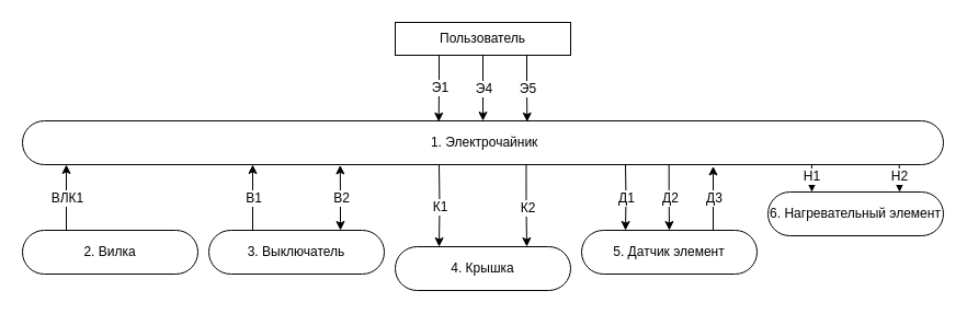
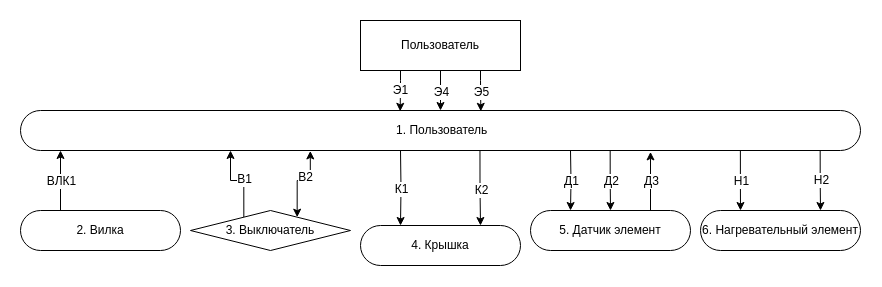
  <mxCell id="0" />
  <mxCell id="1" parent="0" />
  <mxCell id="2" style="edgeStyle=orthogonalEdgeStyle;rounded=0;orthogonalLoop=1;jettySize=auto;html=1;exitX=0.25;exitY=0;exitDx=0;exitDy=0;" edge="1" parent="1" source="4"><mxGeometry relative="1" as="geometry"><mxPoint x="60" y="150" as="targetPoint" /><Array as="points"><mxPoint x="60" y="180" /><mxPoint x="60" y="180" /></Array></mxGeometry></mxCell>
  <mxCell id="3" value="ВЛК1" style="text;html=1;resizable=0;points=[];align=center;verticalAlign=middle;labelBackgroundColor=#ffffff;" vertex="1" connectable="0" parent="2"><mxGeometry y="-6" relative="1" as="geometry"><mxPoint x="-6" as="offset" /></mxGeometry></mxCell>
  <mxCell id="4" value="2. Вилка" style="rounded=1;whiteSpace=wrap;html=1;arcSize=50;" vertex="1" parent="1"><mxGeometry x="20" y="210" width="160" height="40" as="geometry" /></mxCell>
  <mxCell id="5" style="edgeStyle=orthogonalEdgeStyle;rounded=0;orthogonalLoop=1;jettySize=auto;html=1;exitX=0.25;exitY=0;exitDx=0;exitDy=0;entryX=0.25;entryY=1;entryDx=0;entryDy=0;" edge="1" parent="1" source="9" target="27"><mxGeometry relative="1" as="geometry" /></mxCell>
  <mxCell id="6" value="В1" style="text;html=1;resizable=0;points=[];align=center;verticalAlign=middle;labelBackgroundColor=#ffffff;" vertex="1" connectable="0" parent="5"><mxGeometry x="-0.194" relative="1" as="geometry"><mxPoint y="-6" as="offset" /></mxGeometry></mxCell>
  <mxCell id="7" style="edgeStyle=orthogonalEdgeStyle;rounded=0;orthogonalLoop=1;jettySize=auto;html=1;exitX=0.75;exitY=0;exitDx=0;exitDy=0;entryX=0.345;entryY=1.011;entryDx=0;entryDy=0;entryPerimeter=0;startArrow=classic;startFill=1;" edge="1" parent="1" source="9" target="27"><mxGeometry relative="1" as="geometry"><Array as="points"><mxPoint x="310" y="180" /></Array></mxGeometry></mxCell>
  <mxCell id="8" value="&lt;div&gt;В2&lt;/div&gt;" style="text;html=1;resizable=0;points=[];align=center;verticalAlign=middle;labelBackgroundColor=#ffffff;" vertex="1" connectable="0" parent="7"><mxGeometry x="0.009" y="4" relative="1" as="geometry"><mxPoint x="4" as="offset" /></mxGeometry></mxCell>
- <mxCell id="9" value="3. Выключатель" style="rounded=1;whiteSpace=wrap;html=1;arcSize=50;" vertex="1" parent="1"><mxGeometry x="190" y="210" width="160" height="40" as="geometry" /></mxCell>
+ <mxCell id="9" value="3. Выключатель" style="rhombus;whiteSpace=wrap;html=1;arcSize=50;" vertex="1" parent="1"><mxGeometry x="190" y="210" width="160" height="40" as="geometry" /></mxCell>
  <mxCell id="10" value="4. Крышка" style="rounded=1;whiteSpace=wrap;html=1;arcSize=50;" vertex="1" parent="1"><mxGeometry x="360" y="225" width="160" height="40" as="geometry" /></mxCell>
  <mxCell id="11" style="edgeStyle=orthogonalEdgeStyle;rounded=0;orthogonalLoop=1;jettySize=auto;html=1;exitX=0.75;exitY=0;exitDx=0;exitDy=0;entryX=0.75;entryY=1.035;entryDx=0;entryDy=0;entryPerimeter=0;" edge="1" parent="1" source="13" target="27"><mxGeometry relative="1" as="geometry" /></mxCell>
  <mxCell id="12" value="&lt;div&gt;Д3&lt;/div&gt;" style="text;html=1;resizable=0;points=[];align=center;verticalAlign=middle;labelBackgroundColor=#ffffff;" vertex="1" connectable="0" parent="11"><mxGeometry x="-0.118" y="1" relative="1" as="geometry"><mxPoint x="1" y="-4" as="offset" /></mxGeometry></mxCell>
  <mxCell id="13" value="5. Датчик элемент" style="rounded=1;whiteSpace=wrap;html=1;arcSize=50;" vertex="1" parent="1"><mxGeometry x="530" y="210" width="160" height="40" as="geometry" /></mxCell>
- <mxCell id="14" value="6. Нагревательный элемент" style="rounded=1;whiteSpace=wrap;html=1;arcSize=50;" vertex="1" parent="1"><mxGeometry x="700" y="175" width="160" height="40" as="geometry" /></mxCell>
+ <mxCell id="14" value="6. Нагревательный элемент" style="rounded=1;whiteSpace=wrap;html=1;arcSize=50;" vertex="1" parent="1"><mxGeometry x="700" y="210" width="160" height="40" as="geometry" /></mxCell>
  <mxCell id="15" style="edgeStyle=orthogonalEdgeStyle;rounded=0;orthogonalLoop=1;jettySize=auto;html=1;entryX=0.25;entryY=0;entryDx=0;entryDy=0;" edge="1" parent="1" target="10"><mxGeometry relative="1" as="geometry"><mxPoint x="400" y="150" as="sourcePoint" /></mxGeometry></mxCell>
  <mxCell id="16" value="К1" style="text;html=1;resizable=0;points=[];align=center;verticalAlign=middle;labelBackgroundColor=#ffffff;" vertex="1" connectable="0" parent="15"><mxGeometry x="0.036" relative="1" as="geometry"><mxPoint as="offset" /></mxGeometry></mxCell>
  <mxCell id="17" style="edgeStyle=orthogonalEdgeStyle;rounded=0;orthogonalLoop=1;jettySize=auto;html=1;exitX=0.547;exitY=0.995;exitDx=0;exitDy=0;entryX=0.75;entryY=0;entryDx=0;entryDy=0;exitPerimeter=0;" edge="1" parent="1" source="27" target="10"><mxGeometry relative="1" as="geometry" /></mxCell>
  <mxCell id="18" value="К2" style="text;html=1;resizable=0;points=[];align=center;verticalAlign=middle;labelBackgroundColor=#ffffff;" vertex="1" connectable="0" parent="17"><mxGeometry x="0.044" relative="1" as="geometry"><mxPoint as="offset" /></mxGeometry></mxCell>
  <mxCell id="19" style="edgeStyle=orthogonalEdgeStyle;rounded=0;orthogonalLoop=1;jettySize=auto;html=1;entryX=0.25;entryY=0;entryDx=0;entryDy=0;" edge="1" parent="1" target="13"><mxGeometry relative="1" as="geometry"><mxPoint x="570" y="150" as="sourcePoint" /></mxGeometry></mxCell>
  <mxCell id="20" value="Д1" style="text;html=1;resizable=0;points=[];align=center;verticalAlign=middle;labelBackgroundColor=#ffffff;" vertex="1" connectable="0" parent="19"><mxGeometry x="-0.149" relative="1" as="geometry"><mxPoint y="4.5" as="offset" /></mxGeometry></mxCell>
  <mxCell id="21" style="edgeStyle=orthogonalEdgeStyle;rounded=0;orthogonalLoop=1;jettySize=auto;html=1;entryX=0.5;entryY=0;entryDx=0;entryDy=0;exitX=0.702;exitY=1.002;exitDx=0;exitDy=0;exitPerimeter=0;" edge="1" parent="1" source="27" target="13"><mxGeometry relative="1" as="geometry" /></mxCell>
  <mxCell id="22" value="Д2" style="text;html=1;resizable=0;points=[];align=center;verticalAlign=middle;labelBackgroundColor=#ffffff;" vertex="1" connectable="0" parent="21"><mxGeometry x="-0.198" y="-1" relative="1" as="geometry"><mxPoint x="1.5" y="6" as="offset" /></mxGeometry></mxCell>
  <mxCell id="23" style="edgeStyle=orthogonalEdgeStyle;rounded=0;orthogonalLoop=1;jettySize=auto;html=1;entryX=0.25;entryY=0;entryDx=0;entryDy=0;exitX=0.857;exitY=0.996;exitDx=0;exitDy=0;exitPerimeter=0;" edge="1" parent="1" source="27" target="14"><mxGeometry relative="1" as="geometry" /></mxCell>
  <mxCell id="24" value="Н1" style="text;html=1;resizable=0;points=[];align=center;verticalAlign=middle;labelBackgroundColor=#ffffff;" vertex="1" connectable="0" parent="23"><mxGeometry x="0.127" relative="1" as="geometry"><mxPoint y="-3.5" as="offset" /></mxGeometry></mxCell>
  <mxCell id="25" style="edgeStyle=orthogonalEdgeStyle;rounded=0;orthogonalLoop=1;jettySize=auto;html=1;entryX=0.75;entryY=0;entryDx=0;entryDy=0;exitX=0.952;exitY=0.974;exitDx=0;exitDy=0;exitPerimeter=0;" edge="1" parent="1" source="27" target="14"><mxGeometry relative="1" as="geometry" /></mxCell>
  <mxCell id="26" value="&lt;div&gt;Н2&lt;/div&gt;" style="text;html=1;resizable=0;points=[];align=center;verticalAlign=middle;labelBackgroundColor=#ffffff;" vertex="1" connectable="0" parent="25"><mxGeometry x="0.081" relative="1" as="geometry"><mxPoint y="-2" as="offset" /></mxGeometry></mxCell>
- <mxCell id="27" value="&amp;nbsp;1. Электрочайник" style="rounded=1;whiteSpace=wrap;html=1;arcSize=50;" vertex="1" parent="1"><mxGeometry x="20" y="110" width="840" height="40" as="geometry" /></mxCell>
+ <mxCell id="27" value="&amp;nbsp;1. Пользователь" style="rounded=1;whiteSpace=wrap;html=1;arcSize=50;" vertex="1" parent="1"><mxGeometry x="20" y="110" width="840" height="40" as="geometry" /></mxCell>
  <mxCell id="28" style="edgeStyle=orthogonalEdgeStyle;rounded=0;orthogonalLoop=1;jettySize=auto;html=1;exitX=0.25;exitY=1;exitDx=0;exitDy=0;entryX=0.452;entryY=0.02;entryDx=0;entryDy=0;entryPerimeter=0;startArrow=none;startFill=0;" edge="1" parent="1" source="34" target="27"><mxGeometry relative="1" as="geometry"><Array as="points"><mxPoint x="400" y="80" /></Array></mxGeometry></mxCell>
  <mxCell id="29" value="Э1" style="text;html=1;resizable=0;points=[];align=center;verticalAlign=middle;labelBackgroundColor=#ffffff;" vertex="1" connectable="0" parent="28"><mxGeometry x="-0.013" y="-5" relative="1" as="geometry"><mxPoint x="5" as="offset" /></mxGeometry></mxCell>
  <mxCell id="30" style="edgeStyle=orthogonalEdgeStyle;rounded=0;orthogonalLoop=1;jettySize=auto;html=1;startArrow=none;startFill=0;" edge="1" parent="1" source="34" target="27"><mxGeometry relative="1" as="geometry" /></mxCell>
  <mxCell id="31" value="Э4" style="text;html=1;resizable=0;points=[];align=center;verticalAlign=middle;labelBackgroundColor=#ffffff;" vertex="1" connectable="0" parent="30"><mxGeometry x="-0.113" y="1" relative="1" as="geometry"><mxPoint x="-1" y="3.5" as="offset" /></mxGeometry></mxCell>
  <mxCell id="32" style="edgeStyle=orthogonalEdgeStyle;rounded=0;orthogonalLoop=1;jettySize=auto;html=1;exitX=0.75;exitY=1;exitDx=0;exitDy=0;entryX=0.548;entryY=0.02;entryDx=0;entryDy=0;entryPerimeter=0;startArrow=none;startFill=0;" edge="1" parent="1" source="34" target="27"><mxGeometry relative="1" as="geometry"><Array as="points"><mxPoint x="480" y="80" /></Array></mxGeometry></mxCell>
  <mxCell id="33" value="Э5" style="text;html=1;resizable=0;points=[];align=center;verticalAlign=middle;labelBackgroundColor=#ffffff;" vertex="1" connectable="0" parent="32"><mxGeometry x="-0.119" y="-1" relative="1" as="geometry"><mxPoint x="1" y="3" as="offset" /></mxGeometry></mxCell>
- <mxCell id="34" value="Пользователь" style="rounded=0;whiteSpace=wrap;html=1;" vertex="1" parent="1"><mxGeometry x="360" y="20" width="160" height="30" as="geometry" /></mxCell>
+ <mxCell id="34" value="Пользователь" style="rounded=0;whiteSpace=wrap;html=1;" vertex="1" parent="1"><mxGeometry x="360" y="20" width="160" height="50" as="geometry" /></mxCell>
